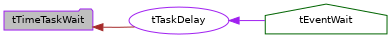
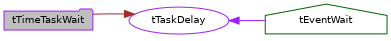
  digraph {
    rankdir=LR
    node [color=purple fillcolor=white fontname=Helvetica fontsize=10 style=filled]
    edge [dir=back fontname=Helvetica fontsize=10 labelfontname=Helvetica labelfontsize=10 style=solid]
    n1 [fillcolor=grey75 fontcolor=black height=0.2 label=tTimeTaskWait shape=folder width=0.4]
    n2 [height=0.2 label=tTaskDelay shape=ellipse width=0.4]
    n3 [color=darkgreen height=0.2 label=tEventWait shape=house width=0.4]
-   n1 -> n2 [color=brown]
+   n2 -> n1 [color=brown]
    n2 -> n3 [color=purple]
  }
